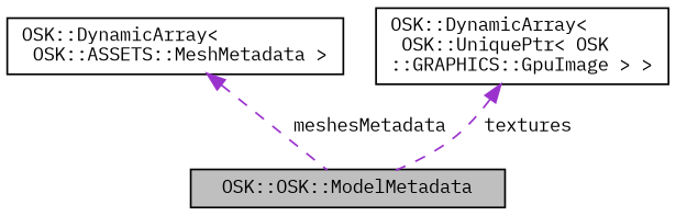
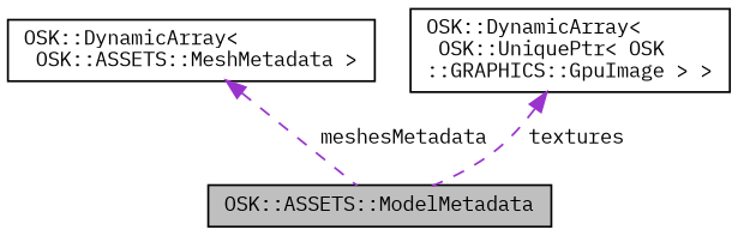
  digraph {
    rankdir=TB
    fontname="IBM Plex Mono"
    node [color=black fillcolor=white fontname="IBM Plex Mono" fontsize=10 shape=record style=filled]
    edge [color=darkorchid3 dir=back fontname="IBM Plex Mono" fontsize=10 labelfontname=Helvetica labelfontsize=10 style=dashed]
-   n1 [fillcolor=grey75 fontcolor=black height=0.2 label="OSK::OSK::ModelMetadata" width=0.4]
+   n1 [fillcolor=grey75 fontcolor=black height=0.2 label="OSK::ASSETS::ModelMetadata" width=0.4]
    n2 [height=0.2 label="OSK::DynamicArray\<\l OSK::ASSETS::MeshMetadata \>" width=0.4]
    n3 [height=0.2 label="OSK::DynamicArray\<\l OSK::UniquePtr\< OSK\l::GRAPHICS::GpuImage \> \>" width=0.4]
    n2 -> n1 [label=" meshesMetadata"]
    n3 -> n1 [label=" textures"]
  }
